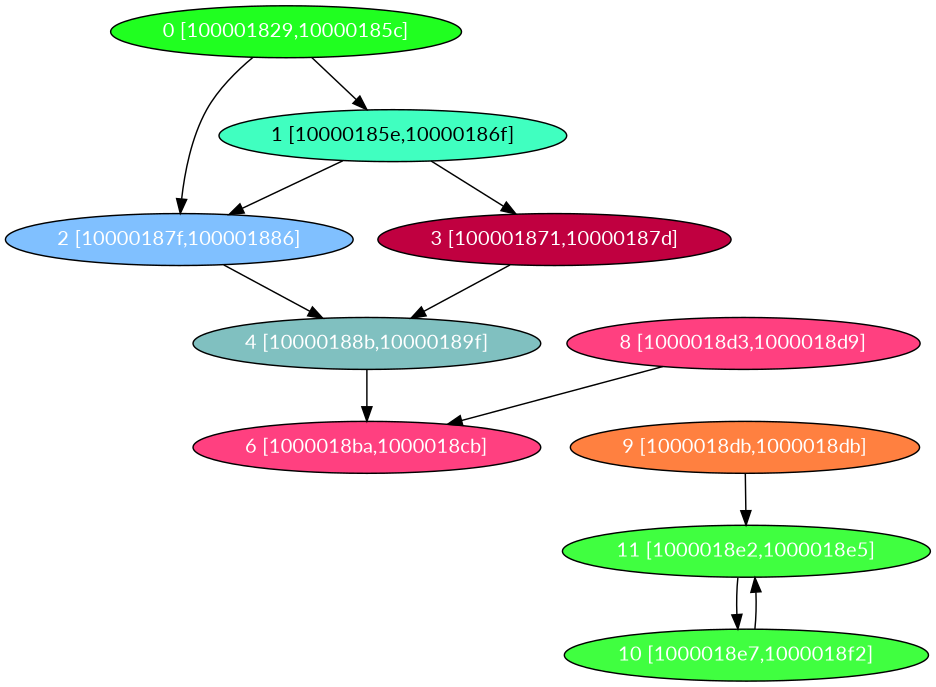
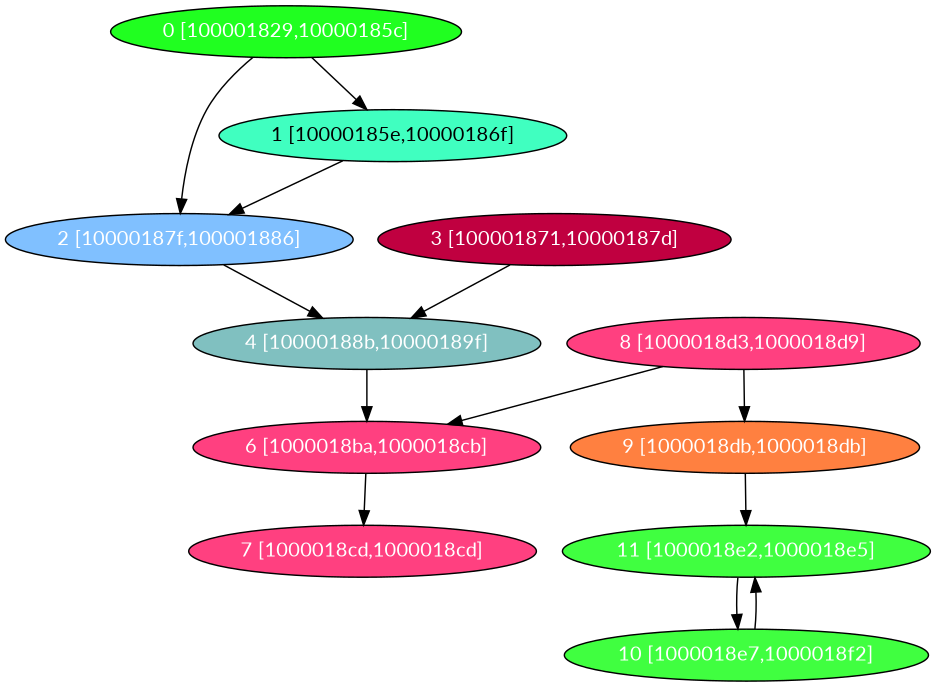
  digraph {
    fontname=Lato
    node [fillcolor="#FF4080" fontcolor="#ffffff" fontname=Lato shape=oval style=filled]
    edge [fontname=Lato]
    n1 [fillcolor="#20FF20" label="0 [100001829,10000185c]"]
    n2 [fillcolor="#40FFC0" fontcolor="#000000" label="1 [10000185e,10000186f]"]
    n3 [fillcolor="#80C0FF" label="2 [10000187f,100001886]"]
    n4 [fillcolor="#C00040" label="3 [100001871,10000187d]"]
    n5 [fillcolor="#80C0C0" label="4 [10000188b,10000189f]"]
    n6 [label="6 [1000018ba,1000018cb]"]
+   n7 [label="7 [1000018cd,1000018cd]"]
    n8 [label="8 [1000018d3,1000018d9]"]
    n9 [fillcolor="#FF8040" label="9 [1000018db,1000018db]"]
    n10 [fillcolor="#40FF40" label="11 [1000018e2,1000018e5]"]
    n11 [fillcolor="#40FF40" label="10 [1000018e7,1000018f2]"]
    n1 -> n2
    n1 -> n3
    n2 -> n3
-   n2 -> n4
    n3 -> n5
    n4 -> n5
    n5 -> n6
+   n6 -> n7
    n8 -> n6
+   n8 -> n9
    n9 -> n10
    n10 -> n11
    n11 -> n10
  }
